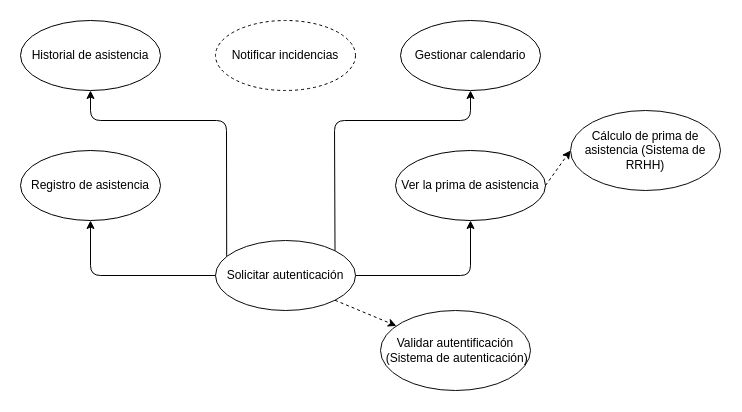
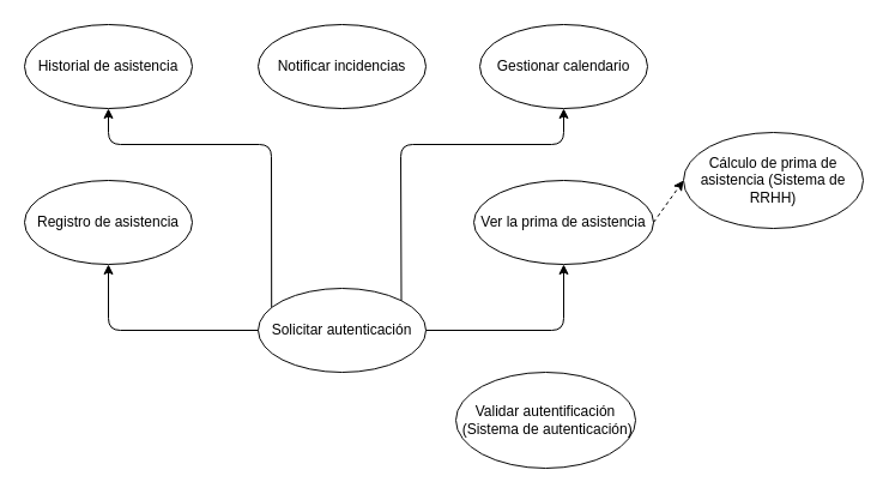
  <mxCell id="0" />
  <mxCell id="1" parent="0" />
  <mxCell id="2" style="edgeStyle=none;html=1;exitX=0;exitY=0.5;exitDx=0;exitDy=0;entryX=0.5;entryY=1;entryDx=0;entryDy=0;strokeColor=#000000;fontColor=#000000;" parent="1" source="7" target="9" edge="1"><mxGeometry relative="1" as="geometry"><Array as="points"><mxPoint x="90" y="275" /></Array></mxGeometry></mxCell>
  <mxCell id="3" style="edgeStyle=none;html=1;exitX=1;exitY=0.5;exitDx=0;exitDy=0;entryX=0.5;entryY=1;entryDx=0;entryDy=0;strokeColor=#000000;fontColor=#000000;" parent="1" source="7" target="13" edge="1"><mxGeometry relative="1" as="geometry"><Array as="points"><mxPoint x="470" y="275" /></Array></mxGeometry></mxCell>
  <mxCell id="4" style="edgeStyle=none;html=1;exitX=1;exitY=0;exitDx=0;exitDy=0;entryX=0.5;entryY=1;entryDx=0;entryDy=0;strokeColor=#000000;fontColor=#000000;" parent="1" source="7" target="11" edge="1"><mxGeometry relative="1" as="geometry"><Array as="points"><mxPoint x="334" y="120" /><mxPoint x="470" y="120" /></Array></mxGeometry></mxCell>
  <mxCell id="5" style="edgeStyle=none;html=1;exitX=0.08;exitY=0.228;exitDx=0;exitDy=0;entryX=0.5;entryY=1;entryDx=0;entryDy=0;strokeColor=#000000;fontColor=#000000;exitPerimeter=0;" parent="1" source="7" target="8" edge="1"><mxGeometry relative="1" as="geometry"><Array as="points"><mxPoint x="226" y="120" /><mxPoint x="90" y="120" /></Array></mxGeometry></mxCell>
- <mxCell id="6" style="edgeStyle=none;html=1;exitX=1;exitY=1;exitDx=0;exitDy=0;strokeColor=#000000;fontColor=#000000;dashed=1;" edge="1" parent="1" source="7" target="14"><mxGeometry relative="1" as="geometry" /></mxCell>
  <mxCell id="7" value="Solicitar autenticación" style="ellipse;whiteSpace=wrap;html=1;strokeColor=#0A0A0A;fillColor=none;fontColor=#000000;" parent="1" vertex="1"><mxGeometry x="215" y="240" width="140" height="70" as="geometry" /></mxCell>
  <mxCell id="8" value="Historial de asistencia" style="ellipse;whiteSpace=wrap;html=1;strokeColor=#000000;fontColor=#000000;fillColor=none;" parent="1" vertex="1"><mxGeometry x="20" y="20" width="140" height="70" as="geometry" /></mxCell>
  <mxCell id="9" value="Registro de asistencia" style="ellipse;whiteSpace=wrap;html=1;strokeColor=#000000;fontColor=#000000;fillColor=none;" parent="1" vertex="1"><mxGeometry x="20" y="150" width="140" height="70" as="geometry" /></mxCell>
- <mxCell id="10" value="Notificar incidencias" style="ellipse;whiteSpace=wrap;html=1;strokeColor=#000000;fontColor=#000000;fillColor=none;dashed=1;" parent="1" vertex="1"><mxGeometry x="215" y="20" width="140" height="70" as="geometry" /></mxCell>
+ <mxCell id="10" value="Notificar incidencias" style="ellipse;whiteSpace=wrap;html=1;strokeColor=#000000;fontColor=#000000;fillColor=none;" parent="1" vertex="1"><mxGeometry x="215" y="20" width="140" height="70" as="geometry" /></mxCell>
  <mxCell id="11" value="Gestionar calendario" style="ellipse;whiteSpace=wrap;html=1;strokeColor=#000000;fontColor=#000000;fillColor=none;" parent="1" vertex="1"><mxGeometry x="400" y="20" width="140" height="70" as="geometry" /></mxCell>
  <mxCell id="12" style="edgeStyle=none;html=1;exitX=1;exitY=0.5;exitDx=0;exitDy=0;entryX=0;entryY=0.5;entryDx=0;entryDy=0;dashed=1;strokeColor=#000000;fontColor=#000000;" edge="1" parent="1" source="13" target="15"><mxGeometry relative="1" as="geometry" /></mxCell>
  <mxCell id="13" value="Ver la prima de asistencia" style="ellipse;whiteSpace=wrap;html=1;strokeColor=#000000;fontColor=#000000;fillColor=none;" parent="1" vertex="1"><mxGeometry x="395" y="150" width="150" height="70" as="geometry" /></mxCell>
  <mxCell id="14" value="Validar autentificación&lt;br&gt;&lt;span dir=&quot;ltr&quot; class=&quot;ui-provider a b c d e f g h i j k l m n o p q r s t u v w x y z ab ac ae af ag ah ai aj ak&quot;&gt;&amp;nbsp;(Sistema de autenticación)&lt;/span&gt;" style="ellipse;whiteSpace=wrap;html=1;strokeColor=#0A0A0A;fillColor=none;fontColor=#000000;" vertex="1" parent="1"><mxGeometry x="380" y="310" width="150" height="80" as="geometry" /></mxCell>
  <mxCell id="15" value="Cálculo de prima de asistencia (Sistema de RRHH)" style="ellipse;whiteSpace=wrap;html=1;strokeColor=#0A0A0A;fillColor=none;fontColor=#000000;" vertex="1" parent="1"><mxGeometry x="570" y="110" width="150" height="80" as="geometry" /></mxCell>
